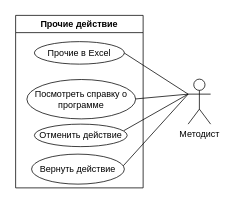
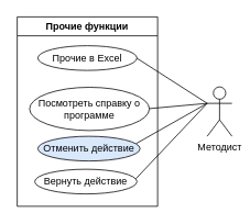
  <mxCell id="0" />
  <mxCell id="1" parent="0" />
  <mxCell id="2" value="Методист" style="shape=umlActor;verticalLabelPosition=bottom;verticalAlign=top;html=1;outlineConnect=0;" parent="1" vertex="1"><mxGeometry x="250" y="105" width="30" height="60" as="geometry" /></mxCell>
  <mxCell id="3" value="" style="endArrow=none;html=1;rounded=0;entryX=0.998;entryY=0.504;entryDx=0;entryDy=0;entryPerimeter=0;" parent="1" target="9" edge="1"><mxGeometry width="50" height="50" relative="1" as="geometry"><mxPoint x="250" y="125" as="sourcePoint" /><mxPoint x="75" y="-35" as="targetPoint" /></mxGeometry></mxCell>
  <mxCell id="4" value="" style="endArrow=none;html=1;rounded=0;exitX=0.962;exitY=0.294;exitDx=0;exitDy=0;exitPerimeter=0;" parent="1" source="10" edge="1"><mxGeometry width="50" height="50" relative="1" as="geometry"><mxPoint x="50" y="425" as="sourcePoint" /><mxPoint x="250" y="125" as="targetPoint" /></mxGeometry></mxCell>
  <mxCell id="5" value="" style="endArrow=none;html=1;rounded=0;exitX=0.988;exitY=0.39;exitDx=0;exitDy=0;exitPerimeter=0;" parent="1" source="11" edge="1"><mxGeometry width="50" height="50" relative="1" as="geometry"><mxPoint x="-52.5" y="455" as="sourcePoint" /><mxPoint x="250" y="125" as="targetPoint" /></mxGeometry></mxCell>
  <mxCell id="6" value="" style="endArrow=none;html=1;rounded=0;entryX=0.997;entryY=0.494;entryDx=0;entryDy=0;entryPerimeter=0;" parent="1" target="12" edge="1"><mxGeometry width="50" height="50" relative="1" as="geometry"><mxPoint x="250" y="125" as="sourcePoint" /><mxPoint x="1.55" y="-71.3" as="targetPoint" /></mxGeometry></mxCell>
- <mxCell id="7" value="Прочие действие" style="swimlane;" parent="1" vertex="1"><mxGeometry x="20" y="20" width="170" height="230" as="geometry" /></mxCell>
+ <mxCell id="7" value="Прочие функции" style="swimlane;" parent="1" vertex="1"><mxGeometry x="20" y="20" width="170" height="230" as="geometry" /></mxCell>
  <mxCell id="8" style="edgeStyle=orthogonalEdgeStyle;rounded=0;orthogonalLoop=1;jettySize=auto;html=1;exitX=0.5;exitY=1;exitDx=0;exitDy=0;labelBorderColor=none;endArrow=block;endFill=0;" parent="7" edge="1"><mxGeometry relative="1" as="geometry"><mxPoint x="35" y="46.75" as="sourcePoint" /><mxPoint x="35" y="46.75" as="targetPoint" /></mxGeometry></mxCell>
  <mxCell id="9" value="Прочие в Excel" style="ellipse;whiteSpace=wrap;html=1;" parent="7" vertex="1"><mxGeometry x="25" y="35" width="120" height="30" as="geometry" /></mxCell>
- <mxCell id="10" value="Отменить действие" style="ellipse;whiteSpace=wrap;html=1;" parent="7" vertex="1"><mxGeometry x="25" y="145" width="123.75" height="30" as="geometry" /></mxCell>
- <mxCell id="11" value="Вернуть действие" style="ellipse;whiteSpace=wrap;html=1;" parent="7" vertex="1"><mxGeometry x="21.25" y="185" width="123.75" height="40" as="geometry" /></mxCell>
+ <mxCell id="10" value="Отменить действие" style="ellipse;whiteSpace=wrap;html=1;fillColor=#dae8fc;" parent="7" vertex="1"><mxGeometry x="25" y="145" width="123.75" height="30" as="geometry" /></mxCell>
+ <mxCell id="11" value="Вернуть действие" style="ellipse;whiteSpace=wrap;html=1;" parent="7" vertex="1"><mxGeometry x="21.25" y="185" width="123.75" height="30" as="geometry" /></mxCell>
  <mxCell id="12" value="Посмотреть справку о программе" style="ellipse;whiteSpace=wrap;html=1;" parent="7" vertex="1"><mxGeometry x="15" y="85.5" width="145" height="52.5" as="geometry" /></mxCell>
